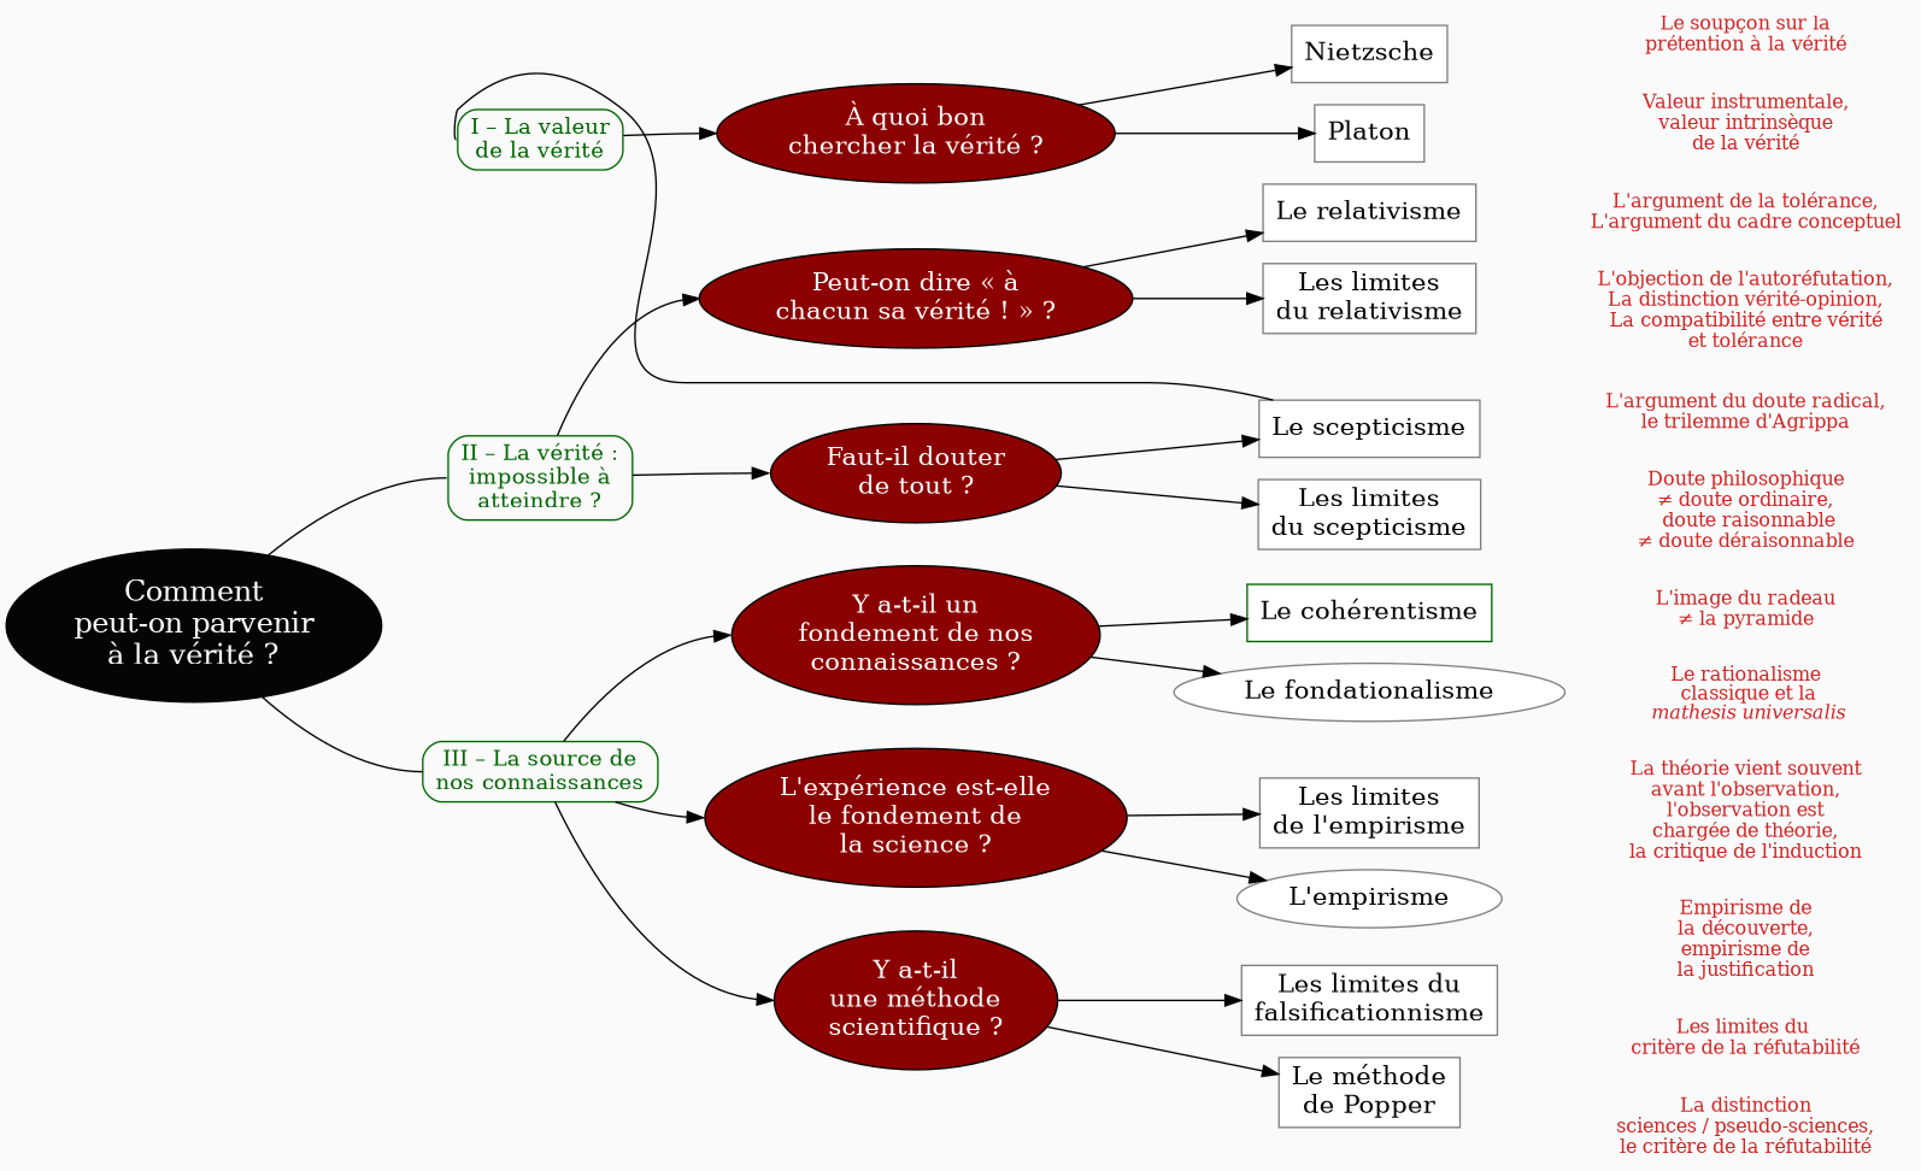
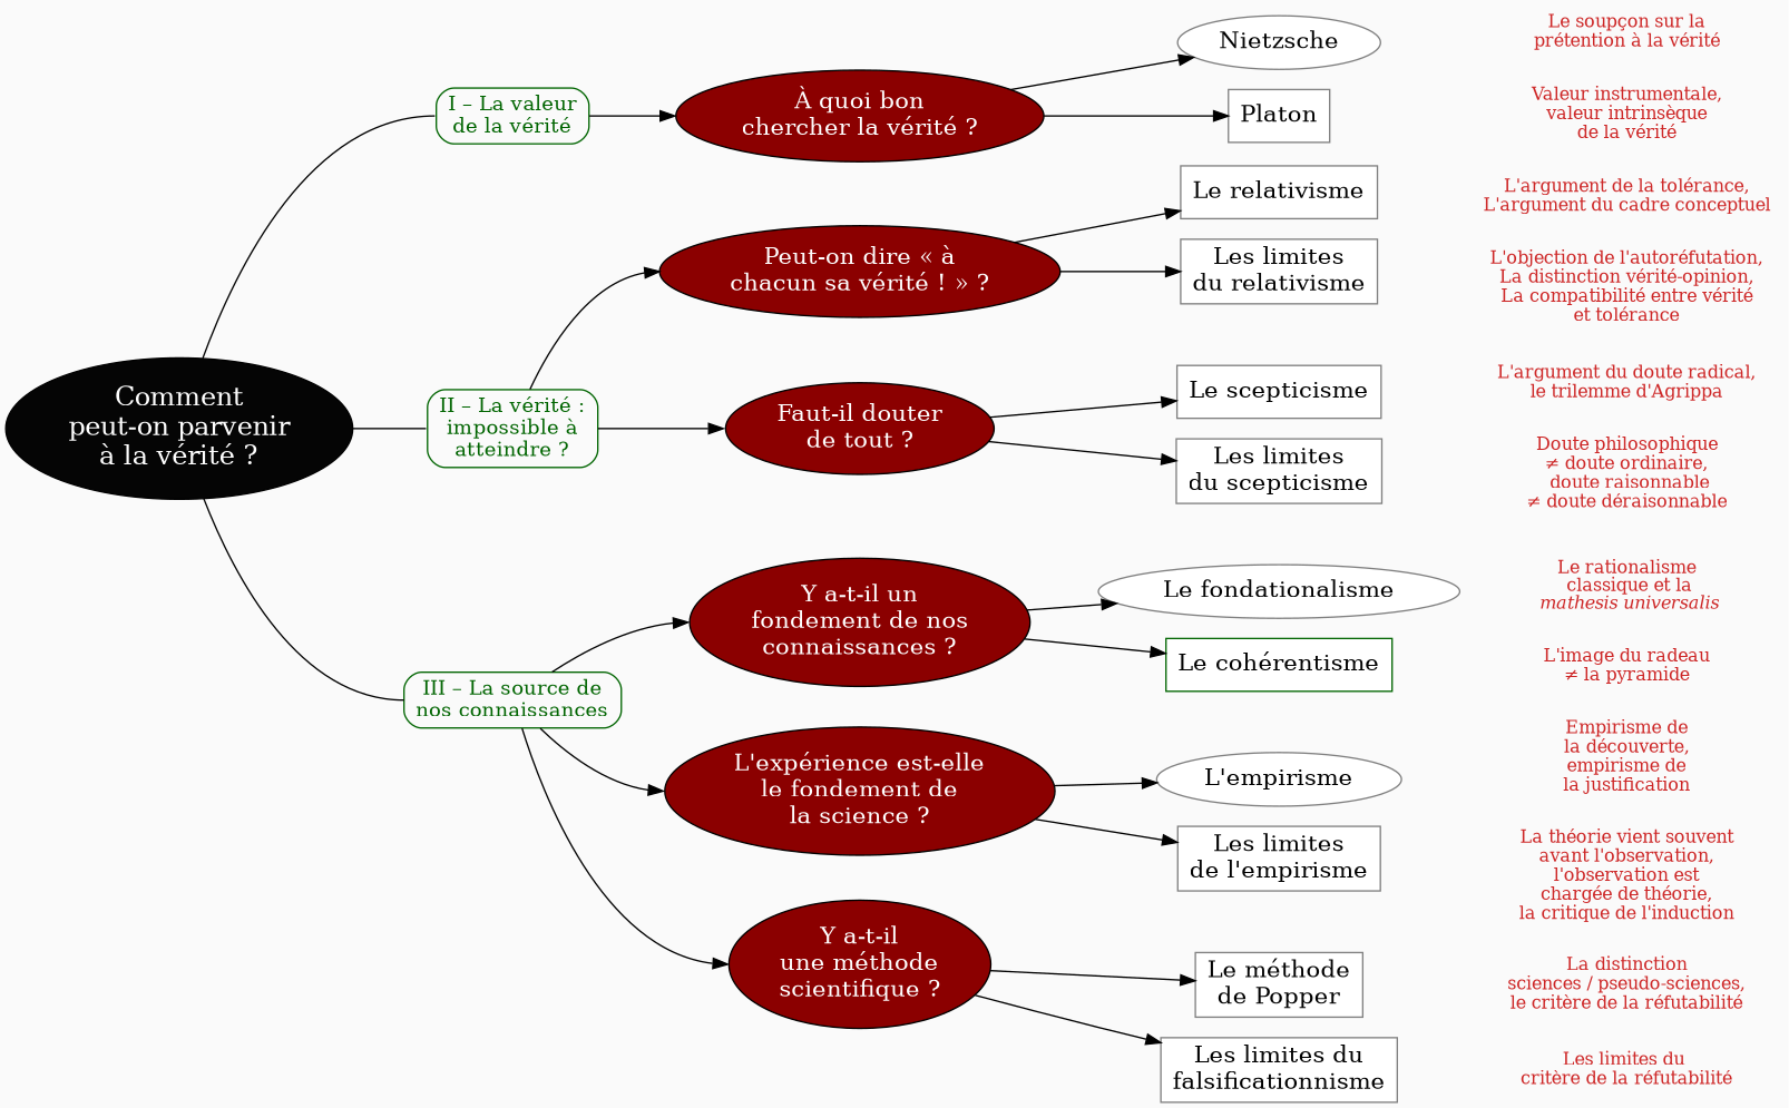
  digraph {
    bgcolor=grey98
    nodesep=0.2
    rankdir=LR
    ranksep=0.1
    splines=true
    style=filled
    node [color=grey50 fillcolor=grey98 fontcolor=black fontsize=16 shape=plaintext style=filled]
    edge [minlen=3 style=invis]
    n1 [color=darkgreen fontcolor=darkgreen fontsize=14 label="I – La valeur\nde la vérité" shape=rect style="filled, rounded"]
    n2 [color=darkgreen fontcolor=darkgreen fontsize=14 label="II – La vérité :\nimpossible à\natteindre ?" shape=rect style="filled, rounded"]
    n3 [color=darkgreen fontcolor=darkgreen fontsize=14 label="III – La source de\nnos connaissances" shape=rect style="filled, rounded"]
    n4 [color=black fillcolor=red4 fontcolor=white label="À quoi bon\nchercher la vérité ?" shape=oval]
    n5 [color=black fillcolor=red4 fontcolor=white label="Peut-on dire « à\nchacun sa vérité ! » ?" shape=oval]
    n6 [color=black fillcolor=red4 fontcolor=white label="Faut-il douter\nde tout ?" shape=oval]
    n7 [color=black fillcolor=red4 fontcolor=white label="Y a-t-il un\nfondement de nos\nconnaissances ?" shape=oval]
    n8 [color=black fillcolor=red4 fontcolor=white label="L'expérience est-elle\nle fondement de\nla science ?" shape=oval]
    n9 [color=black fillcolor=red4 fontcolor=white label="Y a-t-il\nune méthode\nscientifique ?" shape=oval]
-   n10 [fillcolor=white label=Nietzsche shape=box]
+   n10 [fillcolor=white label=Nietzsche shape=ellipse]
    n11 [fillcolor=white label="Le relativisme" shape=box]
    n12 [fillcolor=white label="Les limites\ndu relativisme" shape=box]
    n13 [fillcolor=white label="Le scepticisme" shape=box]
    n14 [fillcolor=white label="Les limites\ndu scepticisme" shape=box]
    n15 [fillcolor=white label="Le fondationalisme" shape=ellipse]
    n16 [color=darkgreen fillcolor=white label="Le cohérentisme" shape=box]
    n17 [fillcolor=white label="L'empirisme" shape=ellipse]
    n18 [fillcolor=white label="Les limites\nde l'empirisme" shape=box]
    n19 [fillcolor=white label="Le méthode\nde Popper" shape=box]
    n20 [fillcolor=white label=Platon shape=box]
    n21 [fillcolor=white label="Les limites du\nfalsificationnisme" shape=box]
    n22 [fontcolor=firebrick3 fontsize=12 label="Le soupçon sur la\nprétention à la vérité" style="filled,rounded"]
    n23 [fontcolor=firebrick3 fontsize=12 label="L'argument de la tolérance,\nL'argument du cadre conceptuel" style="filled,rounded"]
    n24 [fontcolor=firebrick3 fontsize=12 label="L'objection de l'autoréfutation,\nLa distinction vérité-opinion,\nLa compatibilité entre vérité\net tolérance" style="filled,rounded"]
    n25 [fontcolor=firebrick3 fontsize=12 label="L'argument du doute radical,\nle trilemme d'Agrippa" style="filled,rounded"]
    n26 [fontcolor=firebrick3 fontsize=12 label="Doute philosophique\n≠ doute ordinaire,\n doute raisonnable\n≠ doute déraisonnable" style="filled,rounded"]
    n27 [fontcolor=firebrick3 fontsize=12 label=<Le rationalisme<br/> classique et la<br/> <i>mathesis universalis</i>> style="filled,rounded"]
    n28 [fontcolor=firebrick3 fontsize=12 label="L'image du radeau\n≠ la pyramide" style="filled,rounded"]
    n29 [fontcolor=firebrick3 fontsize=12 label="Empirisme de\nla découverte,\nempirisme de\nla justification" style="filled,rounded"]
    n30 [fontcolor=firebrick3 fontsize=12 label="La théorie vient souvent\navant l'observation,\nl'observation est\nchargée de théorie,\nla critique de l'induction" style="filled,rounded"]
    n31 [fontcolor=firebrick3 fontsize=12 label="La distinction\nsciences / pseudo-sciences,\nle critère de la réfutabilité" style="filled,rounded"]
    n32 [fillcolor=grey2 fontcolor=white fontsize=18 label="Comment\npeut-on parvenir\nà la vérité ?" color="" shape=""]
    n33 [fontcolor=firebrick3 fontsize=12 label="Valeur instrumentale,\nvaleur intrinsèque\nde la vérité" style="filled,rounded"]
    n34 [fontcolor=firebrick3 fontsize=12 label="Les limites du \ncritère de la réfutabilité" style="filled,rounded"]
    subgraph sub_1 {
      rank=same
      n1
      n2
    }
    subgraph sub_2 {
      rank=same
      n1
      n2
    }
    subgraph sub_3 {
      rank=same
      n2
      n3
    }
    subgraph sub_4 {
      rank=same
      n4
      n5
    }
    subgraph sub_5 {
      rank=same
      n5
      n6
    }
    subgraph sub_6 {
      rank=same
      n6
      n7
    }
    subgraph sub_7 {
      rank=same
      n7
      n8
      n9
    }
    subgraph sub_8 {
      rank=same
      n10
      n11
    }
    subgraph sub_9 {
      rank=same
      n12
      n13
    }
    subgraph sub_10 {
      rank=same
      n14
      n15
    }
    subgraph sub_11 {
      rank=same
      n16
      n17
    }
    subgraph sub_12 {
      rank=same
      n18
      n19
    }
    n1 -> n2 [minlen=12]
    n1 -> n2 [minlen=12]
    n1 -> n4 [headport=w style=""]
    n2 -> n3 [minlen=10]
    n2 -> n5 [headport=w style=""]
    n2 -> n6 [headport=w style=""]
    n3 -> n7 [headport=w style=""]
    n3 -> n8 [headport=w style=""]
    n3 -> n9 [headport=w style=""]
    n4 -> n5
    n4 -> n10 [style=""]
    n4 -> n20 [style=""]
    n5 -> n6 [minlen=2]
    n5 -> n11 [style=""]
    n5 -> n12 [style=""]
    n6 -> n7 [minlen=2]
    n6 -> n13 [style=""]
    n6 -> n14 [style=""]
    n7 -> n8 [minlen=2]
    n7 -> n15 [style=""]
    n7 -> n16 [style=""]
    n8 -> n9 [minlen=2]
    n8 -> n17 [style=""]
    n8 -> n18 [style=""]
    n9 -> n19 [style=""]
    n9 -> n21 [style=""]
    n10 -> n11
    n10 -> n22 [minlen=1]
    n11 -> n23 [minlen=1]
    n12 -> n13
    n12 -> n24 [minlen=1]
    n13 -> n25 [minlen=1]
    n14 -> n15
    n14 -> n26 [minlen=1]
    n15 -> n27 [minlen=1]
    n16 -> n17
    n16 -> n28 [minlen=1]
    n17 -> n29 [minlen=1]
    n18 -> n19
    n18 -> n30 [minlen=1]
    n19 -> n31 [minlen=1]
    n20 -> n33 [minlen=1]
    n21 -> n34 [minlen=1]
-   n13 -> n1 [arrowhead=none headport=w minlen=4 style=""]
+   n32 -> n1 [arrowhead=none headport=w minlen=4 style=""]
    n32 -> n2 [arrowhead=none headport=w style=""]
    n32 -> n3 [arrowhead=none headport=w style=""]
  }
